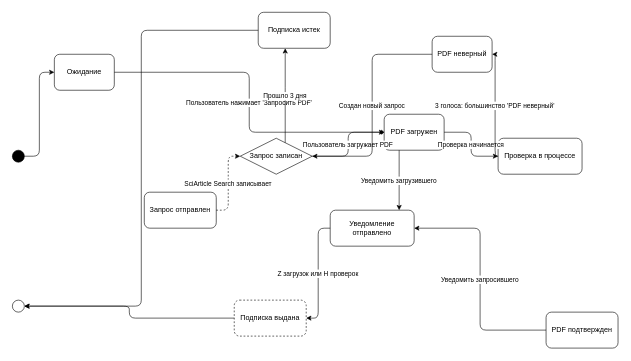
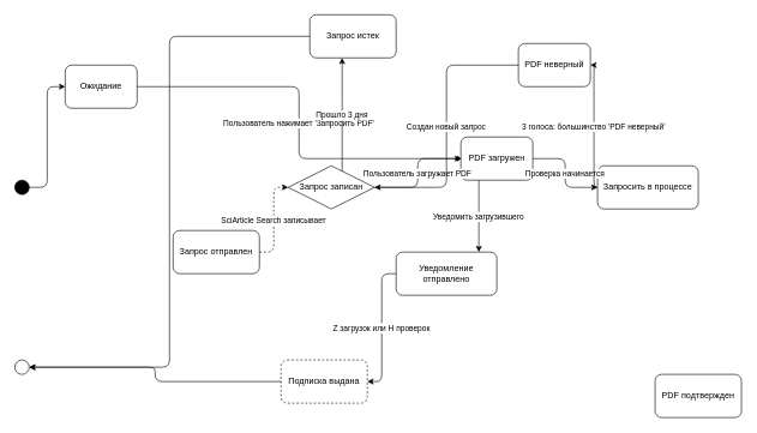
  <mxCell id="0" />
  <mxCell id="1" parent="0" />
  <mxCell id="2" value="" style="shape=ellipse;fillColor=black;strokeColor=black" vertex="1" parent="1"><mxGeometry x="20" y="250" width="20" height="20" as="geometry" /></mxCell>
  <mxCell id="3" value="Ожидание" style="rounded=1;whiteSpace=wrap" vertex="1" parent="1"><mxGeometry x="90" y="90" width="100" height="60" as="geometry" /></mxCell>
  <mxCell id="4" value="Запрос отправлен" style="rounded=1;whiteSpace=wrap" vertex="1" parent="1"><mxGeometry x="240" y="320" width="120" height="60" as="geometry" /></mxCell>
  <mxCell id="5" value="Запрос записан" style="rhombus;whiteSpace=wrap;" vertex="1" parent="1"><mxGeometry x="400" y="230" width="120" height="60" as="geometry" /></mxCell>
  <mxCell id="6" value="PDF загружен" style="rounded=1;whiteSpace=wrap" vertex="1" parent="1"><mxGeometry x="640" y="190" width="100" height="60" as="geometry" /></mxCell>
- <mxCell id="7" value="Проверка в процессе" style="rounded=1;whiteSpace=wrap" vertex="1" parent="1"><mxGeometry x="830" y="230" width="140" height="60" as="geometry" /></mxCell>
+ <mxCell id="7" value="Запросить в процессе" style="rounded=1;whiteSpace=wrap" vertex="1" parent="1"><mxGeometry x="830" y="230" width="140" height="60" as="geometry" /></mxCell>
  <mxCell id="8" value="PDF подтвержден" style="rounded=1;whiteSpace=wrap" vertex="1" parent="1"><mxGeometry x="910" y="520" width="120" height="60" as="geometry" /></mxCell>
  <mxCell id="9" value="PDF неверный" style="rounded=1;whiteSpace=wrap" vertex="1" parent="1"><mxGeometry x="720" y="60" width="100" height="60" as="geometry" /></mxCell>
  <mxCell id="10" value="Уведомление отправлено" style="rounded=1;whiteSpace=wrap" vertex="1" parent="1"><mxGeometry x="550" y="350" width="140" height="60" as="geometry" /></mxCell>
  <mxCell id="11" value="Подписка выдана" style="rounded=1;whiteSpace=wrap;dashed=1;" vertex="1" parent="1"><mxGeometry x="390" y="500" width="120" height="60" as="geometry" /></mxCell>
- <mxCell id="12" value="Подписка истек" style="rounded=1;whiteSpace=wrap" vertex="1" parent="1"><mxGeometry x="430" y="20" width="120" height="60" as="geometry" /></mxCell>
+ <mxCell id="12" value="Запрос истек" style="rounded=1;whiteSpace=wrap" vertex="1" parent="1"><mxGeometry x="430" y="20" width="120" height="60" as="geometry" /></mxCell>
  <mxCell id="13" value="" style="shape=ellipse;fillColor=none;strokeColor=black;double=1" vertex="1" parent="1"><mxGeometry x="20" y="500" width="20" height="20" as="geometry" /></mxCell>
  <mxCell id="14" value="Пользователь нажимает 'Запросить PDF'" style="edgeStyle=elbowEdgeStyle;rounded=1;" edge="1" parent="1" source="3" target="6"><mxGeometry relative="1" as="geometry" /></mxCell>
  <mxCell id="15" value="SciArticle Search записывает" style="edgeStyle=elbowEdgeStyle;rounded=1;dashed=1;" edge="1" parent="1" source="4" target="5"><mxGeometry relative="1" as="geometry" /></mxCell>
  <mxCell id="16" value="Пользователь загружает PDF" style="edgeStyle=elbowEdgeStyle;rounded=1;endArrow=diamond;" edge="1" parent="1" source="5" target="6"><mxGeometry relative="1" as="geometry" /></mxCell>
  <mxCell id="17" value="Проверка начинается" style="edgeStyle=elbowEdgeStyle;rounded=1" edge="1" parent="1" source="6" target="7"><mxGeometry relative="1" as="geometry" /></mxCell>
  <mxCell id="18" value="3 голоса: большинство 'PDF неверный'" style="edgeStyle=elbowEdgeStyle;rounded=1" edge="1" parent="1" source="7" target="9"><mxGeometry relative="1" as="geometry" /></mxCell>
  <mxCell id="19" value="Создан новый запрос" style="edgeStyle=elbowEdgeStyle;rounded=1" edge="1" parent="1" source="9" target="5"><mxGeometry relative="1" as="geometry"><mxPoint x="600" y="170" as="sourcePoint" /><mxPoint x="500" y="210" as="targetPoint" /></mxGeometry></mxCell>
- <mxCell id="20" value="Уведомить запросившего" style="edgeStyle=elbowEdgeStyle;rounded=1" edge="1" parent="1" source="8" target="10"><mxGeometry relative="1" as="geometry" /></mxCell>
  <mxCell id="21" value="Уведомить загрузившего" style="edgeStyle=elbowEdgeStyle;rounded=1" edge="1" parent="1" source="6" target="10"><mxGeometry relative="1" as="geometry"><mxPoint x="600" y="290" as="sourcePoint" /><mxPoint x="600" y="350" as="targetPoint" /></mxGeometry></mxCell>
  <mxCell id="22" value="Z загрузок или H проверок" style="edgeStyle=elbowEdgeStyle;rounded=1" edge="1" parent="1" source="10" target="11"><mxGeometry relative="1" as="geometry" /></mxCell>
  <mxCell id="23" value="Прошло 3 дня" style="edgeStyle=elbowEdgeStyle;rounded=1" edge="1" parent="1" source="5" target="12"><mxGeometry relative="1" as="geometry" /></mxCell>
  <mxCell id="24" value="" style="edgeStyle=elbowEdgeStyle;rounded=1" edge="1" parent="1" source="2" target="3"><mxGeometry relative="1" as="geometry" /></mxCell>
  <mxCell id="25" value="" style="edgeStyle=elbowEdgeStyle;rounded=1" edge="1" parent="1" source="11" target="13"><mxGeometry relative="1" as="geometry" /></mxCell>
  <mxCell id="26" value="" style="edgeStyle=elbowEdgeStyle;rounded=1" edge="1" parent="1" source="12" target="13"><mxGeometry relative="1" as="geometry"><mxPoint x="400" y="170" as="sourcePoint" /><mxPoint x="340" y="350" as="targetPoint" /></mxGeometry></mxCell>
